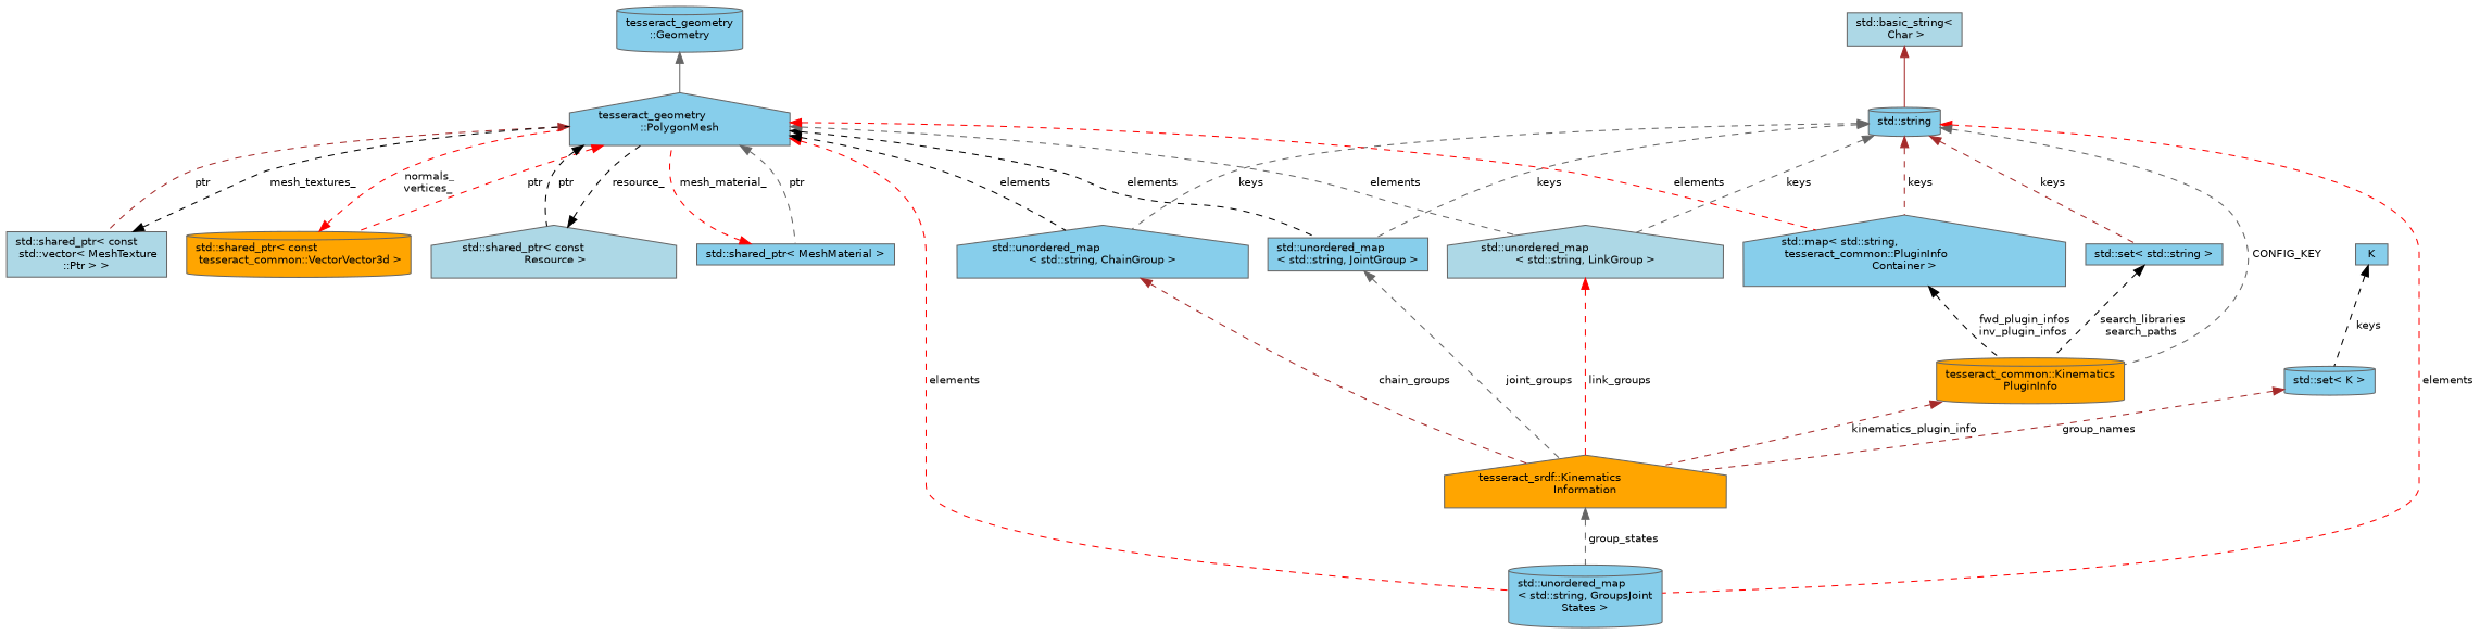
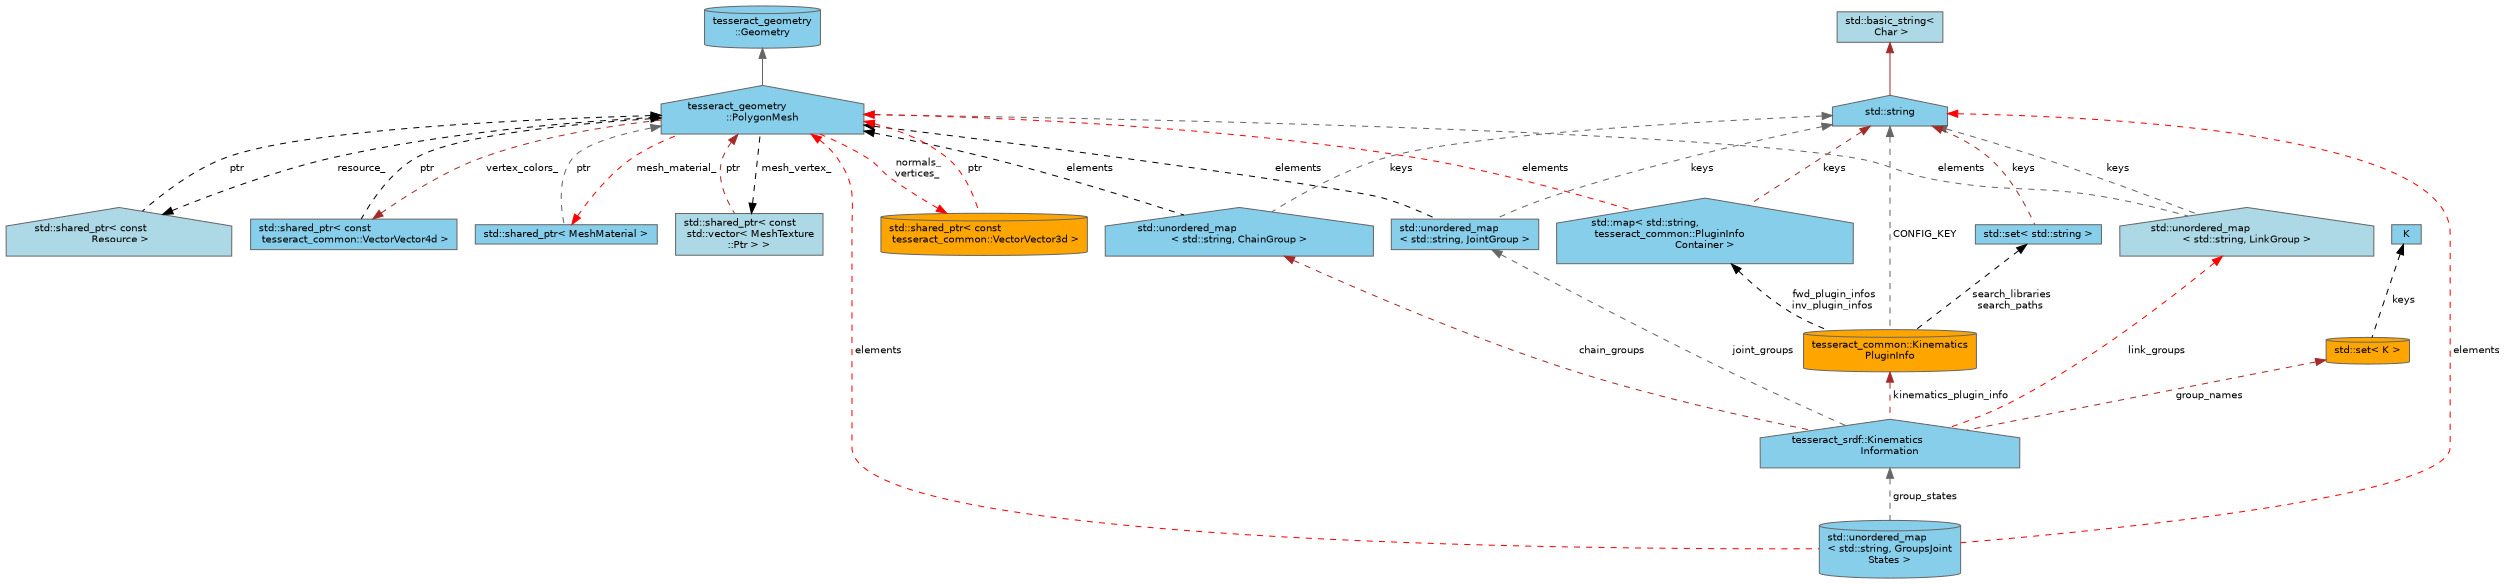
  digraph {
    rankdir=TB
    node [color=gray40 fillcolor=skyblue fontname=Helvetica fontsize=10 shape=house style=filled]
    edge [color=gray40 dir=back fontname=Helvetica fontsize=10 labelfontname=Helvetica labelfontsize=10 style=dashed]
-   n1 [fillcolor=orange fontcolor=black height=0.2 label="tesseract_srdf::Kinematics\lInformation" width=0.4]
+   n1 [fontcolor=black height=0.2 label="tesseract_srdf::Kinematics\lInformation" width=0.4]
    n2 [height=0.2 label="std::unordered_map\l\< std::string, GroupsJoint\lStates \>" shape=cylinder width=0.4]
-   n3 [height=0.2 label="std::set\< K \>" shape=cylinder width=0.4]
+   n3 [fillcolor=orange height=0.2 label="std::set\< K \>" shape=cylinder width=0.4]
    n4 [height=0.2 label=K shape=box width=0.4]
    n5 [height=0.2 label="std::unordered_map\l\< std::string, ChainGroup \>" width=0.4]
-   n6 [height=0.2 label="std::string" shape=cylinder width=0.4]
+   n6 [height=0.2 label="std::string" width=0.4]
    n7 [height=0.2 label="std::unordered_map\l\< std::string, JointGroup \>" shape=box width=0.4]
    n8 [fillcolor=lightblue height=0.2 label="std::unordered_map\l\< std::string, LinkGroup \>" width=0.4]
    n9 [fillcolor=orange height=0.2 label="tesseract_common::Kinematics\lPluginInfo" shape=cylinder width=0.4]
    n10 [height=0.2 label="std::set\< std::string \>" shape=box width=0.4]
    n11 [height=0.2 label="std::map\< std::string,\l tesseract_common::PluginInfo\lContainer \>" width=0.4]
    n12 [fillcolor=lightblue height=0.2 label="std::basic_string\<\l Char \>" shape=box width=0.4]
    n13 [height=0.2 label="tesseract_geometry\l::PolygonMesh" width=0.4]
    n14 [fillcolor=orange height=0.2 label="std::shared_ptr\< const\l tesseract_common::VectorVector3d \>" shape=cylinder width=0.4]
    n15 [fillcolor=lightblue height=0.2 label="std::shared_ptr\< const\l Resource \>" width=0.4]
+   n16 [height=0.2 label="std::shared_ptr\< const\l tesseract_common::VectorVector4d \>" shape=box width=0.4]
    n17 [height=0.2 label="std::shared_ptr\< MeshMaterial \>" shape=box width=0.4]
    n18 [fillcolor=lightblue height=0.2 label="std::shared_ptr\< const\l std::vector\< MeshTexture\l::Ptr \> \>" shape=box width=0.4]
    n19 [height=0.2 label="tesseract_geometry\l::Geometry" shape=cylinder width=0.4]
    n1 -> n2 [label=" group_states"]
    n3 -> n1 [color=brown label=" group_names"]
    n4 -> n3 [color=black label=" keys"]
    n5 -> n1 [color=brown label=" chain_groups"]
    n6 -> n2 [color=red label=" elements"]
    n6 -> n5 [label=" keys"]
    n6 -> n7 [label=" keys"]
    n6 -> n8 [label=" keys"]
    n6 -> n9 [label=" CONFIG_KEY"]
    n6 -> n10 [color=brown label=" keys"]
    n6 -> n11 [color=brown label=" keys"]
    n7 -> n1 [label=" joint_groups"]
    n8 -> n1 [color=red label=" link_groups"]
    n9 -> n1 [color=brown label=" kinematics_plugin_info"]
    n10 -> n9 [color=black label=" search_libraries\nsearch_paths"]
    n11 -> n9 [color=black label=" fwd_plugin_infos\ninv_plugin_infos"]
    n12 -> n6 [color=brown style=solid]
    n13 -> n2 [color=red label=" elements"]
    n13 -> n5 [color=black label=" elements"]
    n13 -> n7 [color=black label=" elements"]
    n13 -> n8 [label=" elements"]
    n13 -> n11 [color=red label=" elements"]
    n13 -> n14 [color=red label=" ptr"]
    n13 -> n15 [color=black label=" ptr"]
+   n13 -> n16 [color=black label=" ptr"]
    n13 -> n17 [label=" ptr"]
    n13 -> n18 [color=brown label=" ptr"]
    n14 -> n13 [color=red label=" normals_\nvertices_"]
    n15 -> n13 [color=black label=" resource_"]
+   n16 -> n13 [color=brown label=" vertex_colors_"]
    n17 -> n13 [color=red label=" mesh_material_"]
-   n18 -> n13 [color=black label=" mesh_textures_"]
+   n18 -> n13 [color=black label=" mesh_vertex_"]
    n19 -> n13 [style=solid]
  }
